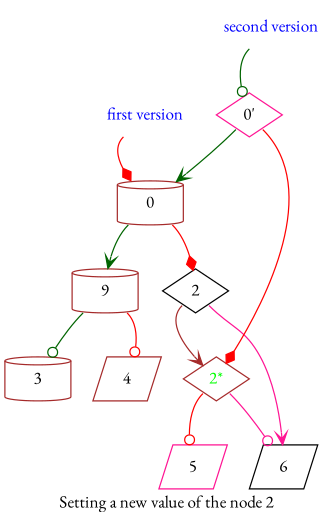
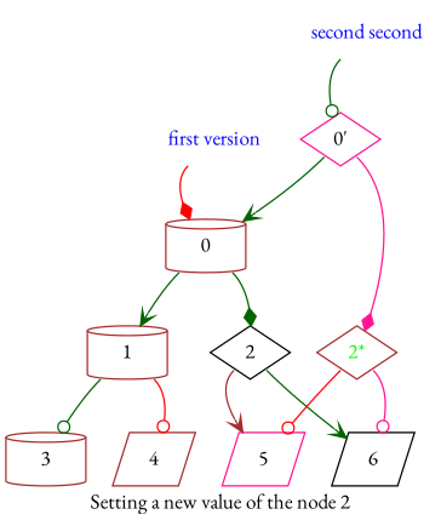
  digraph {
    fontname="EB Garamond"
    label="Setting a new value of the node 2"
    node [color=brown fontname="EB Garamond" shape=cylinder]
    edge [arrowhead=odot color=darkgreen fontname="EB Garamond" tailport=sw]
    "first version" [color=black fontcolor=blue shape=plaintext]
    0
-   1 [label=9]
+   1
    2 [color=black shape=diamond]
    3
    4 [shape=parallelogram]
    5 [color=deeppink shape=parallelogram]
    6 [color=black shape=parallelogram]
-   "second version" [color=deeppink fontcolor=blue shape=plaintext]
+   "second version" [color=deeppink fontcolor=blue shape=plaintext label="second second"]
    "0'" [color=deeppink fontcolor=black shape=diamond]
    "2*" [fontcolor=green shape=diamond]
    "first version" -> 0 [arrowhead=diamond color=red]
    0 -> 1 [arrowhead=vee]
-   0 -> 2 [arrowhead=diamond color=red tailport=se]
+   0 -> 2 [arrowhead=diamond tailport=se]
    1 -> 3
    1 -> 4 [color=red tailport=se]
-   2 -> "2*" [arrowhead=vee color=brown]
-   2 -> 6 [arrowhead=vee color=deeppink tailport=se]
+   2 -> 5 [arrowhead=vee color=brown]
+   2 -> 6 [arrowhead=vee tailport=se]
    "second version" -> "0'"
    "0'" -> 0 [arrowhead=vee]
-   "0'" -> "2*" [arrowhead=diamond color=red tailport=se]
+   "0'" -> "2*" [arrowhead=diamond color=deeppink tailport=se]
    "2*" -> 5 [color=red]
    "2*" -> 6 [color=deeppink tailport=se]
  }
